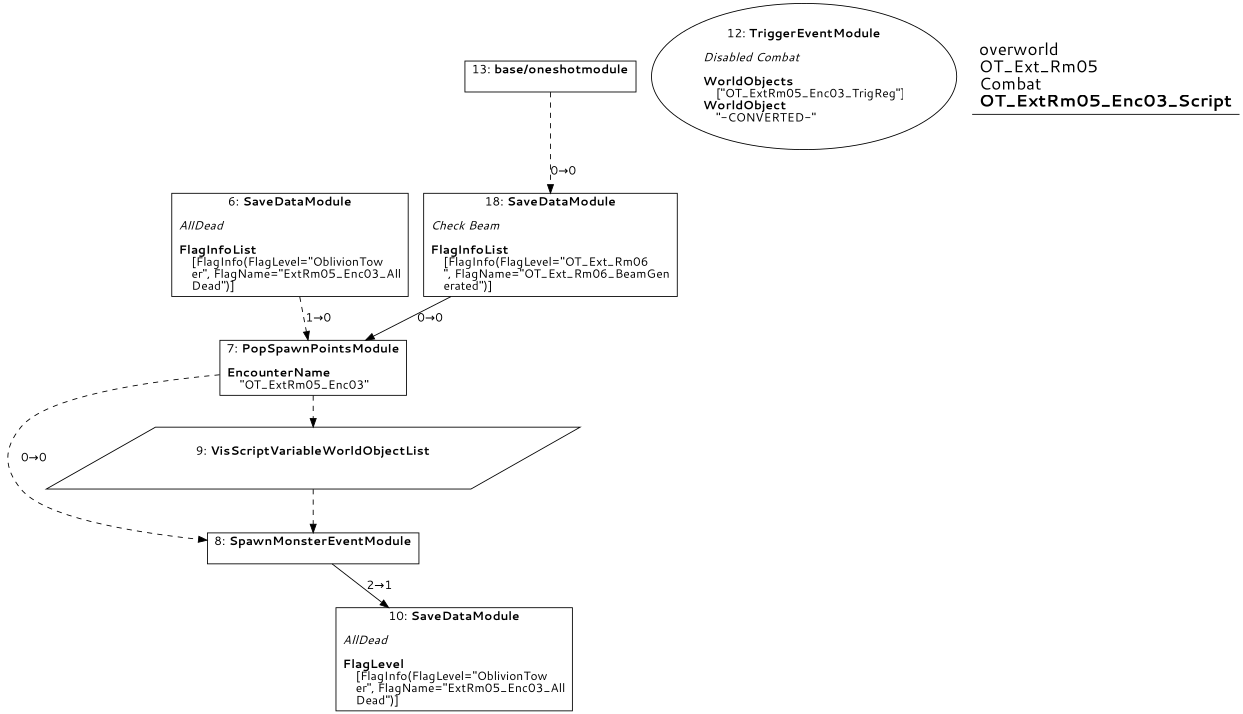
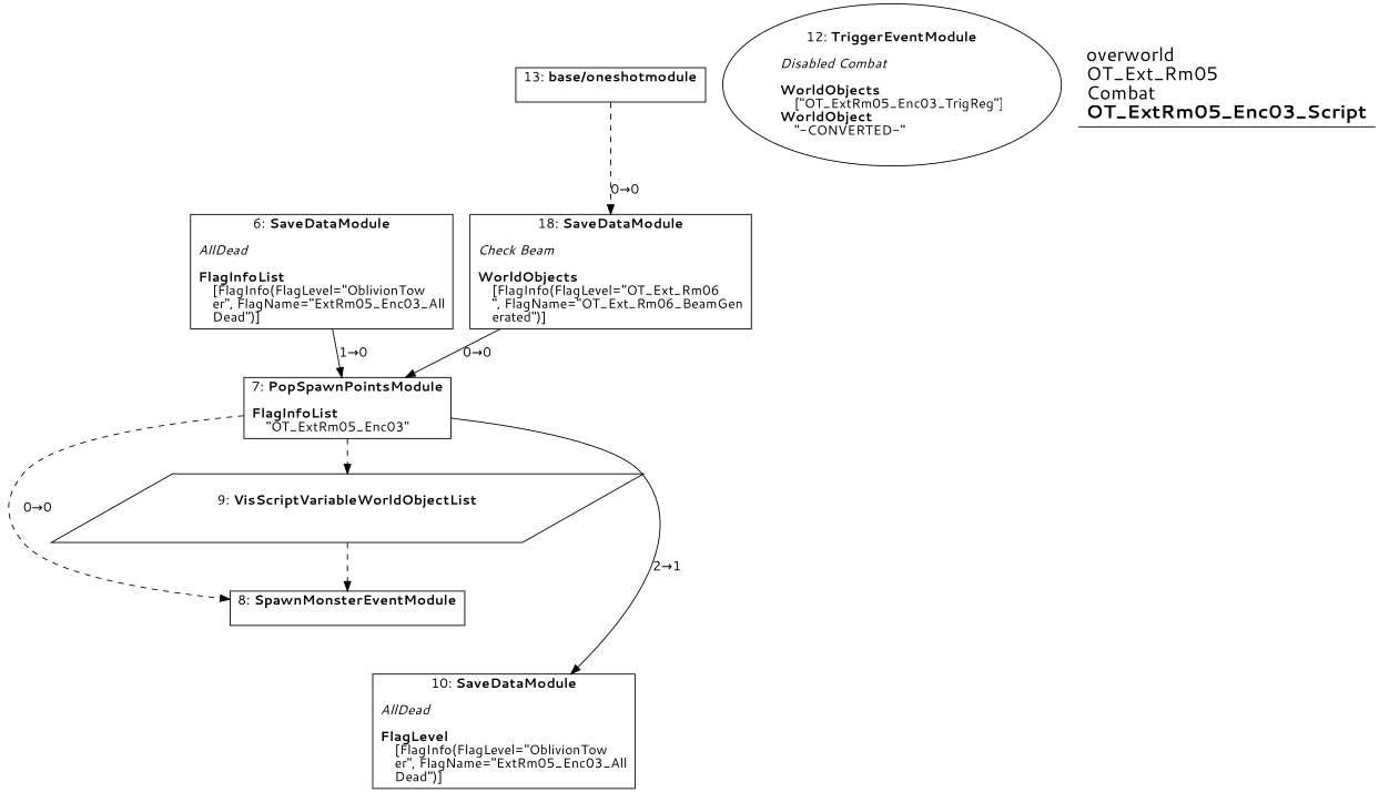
  digraph {
    fontname="Segoe UI"
    splines=spline
    node [fontname="Segoe UI" shape=box]
    edge [fontname="Segoe UI" style=dashed]
    n1 [label=<6: <b>SaveDataModule</b><br/><br/><i>AllDead<br align="left"/></i><br align="left"/><b>FlagInfoList</b><br align="left"/>    [FlagInfo(FlagLevel=&quot;OblivionTow<br align="left"/>    er&quot;, FlagName=&quot;ExtRm05_Enc03_All<br align="left"/>    Dead&quot;)]<br align="left"/>>]
-   n2 [label=<7: <b>PopSpawnPointsModule</b><br/><br/><b>EncounterName</b><br align="left"/>    &quot;OT_ExtRm05_Enc03&quot;<br align="left"/>>]
+   n2 [label=<7: <b>PopSpawnPointsModule</b><br/><br/><b>FlagInfoList</b><br align="left"/>    &quot;OT_ExtRm05_Enc03&quot;<br align="left"/>>]
    n3 [label=<8: <b>SpawnMonsterEventModule</b><br/><br/>>]
    n4 [label=<9: <b>VisScriptVariableWorldObjectList</b><br/><br/>> shape=parallelogram]
    n5 [label=<10: <b>SaveDataModule</b><br/><br/><i>AllDead<br align="left"/></i><br align="left"/><b>FlagLevel</b><br align="left"/>    [FlagInfo(FlagLevel=&quot;OblivionTow<br align="left"/>    er&quot;, FlagName=&quot;ExtRm05_Enc03_All<br align="left"/>    Dead&quot;)]<br align="left"/>>]
    n6 [label=<12: <b>TriggerEventModule</b><br/><br/><i>Disabled Combat<br align="left"/></i><br align="left"/><b>WorldObjects</b><br align="left"/>    [&quot;OT_ExtRm05_Enc03_TrigReg&quot;]<br align="left"/><b>WorldObject</b><br align="left"/>    &quot;-CONVERTED-&quot;<br align="left"/>> shape=oval]
    n7 [label=<13: <b>base/oneshotmodule</b><br/><br/>>]
-   n8 [label=<18: <b>SaveDataModule</b><br/><br/><i>Check Beam<br align="left"/></i><br align="left"/><b>FlagInfoList</b><br align="left"/>    [FlagInfo(FlagLevel=&quot;OT_Ext_Rm06<br align="left"/>    &quot;, FlagName=&quot;OT_Ext_Rm06_BeamGen<br align="left"/>    erated&quot;)]<br align="left"/>>]
+   n8 [label=<18: <b>SaveDataModule</b><br/><br/><i>Check Beam<br align="left"/></i><br align="left"/><b>WorldObjects</b><br align="left"/>    [FlagInfo(FlagLevel=&quot;OT_Ext_Rm06<br align="left"/>    &quot;, FlagName=&quot;OT_Ext_Rm06_BeamGen<br align="left"/>    erated&quot;)]<br align="left"/>>]
    n9 [label=<<font point-size="20">overworld<br align="left"/>OT_Ext_Rm05<br align="left"/>Combat<br align="left"/><b>OT_ExtRm05_Enc03_Script</b><br align="left"/></font>> shape=underline]
-   n1 -> n2 [label="1→0"]
+   n1 -> n2 [label="1→0" style=""]
    n2 -> n3 [label="0→0"]
    n2 -> n4
-   n3 -> n5 [label="2→1" style=""]
+   n2 -> n5 [label="2→1" style=""]
    n4 -> n3
    n7 -> n8 [label="0→0"]
    n8 -> n2 [label="0→0" style=""]
  }
